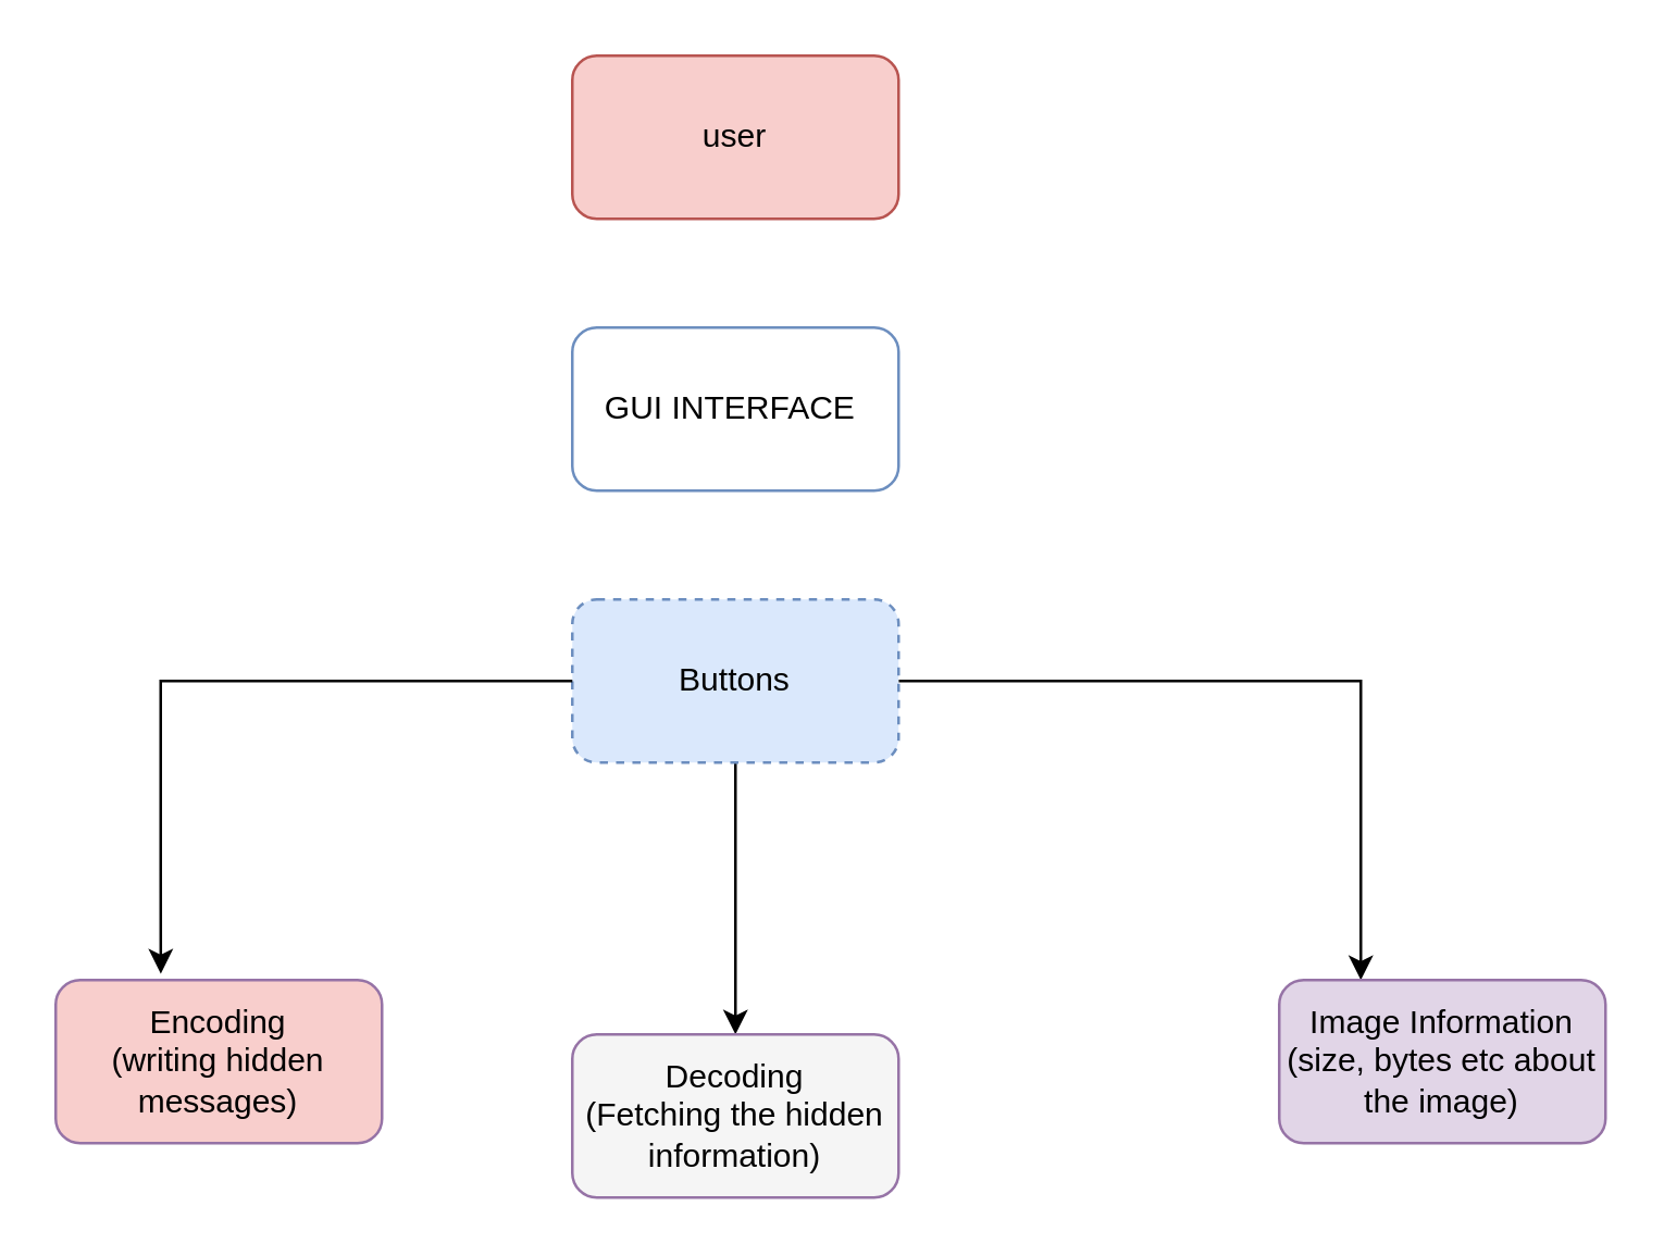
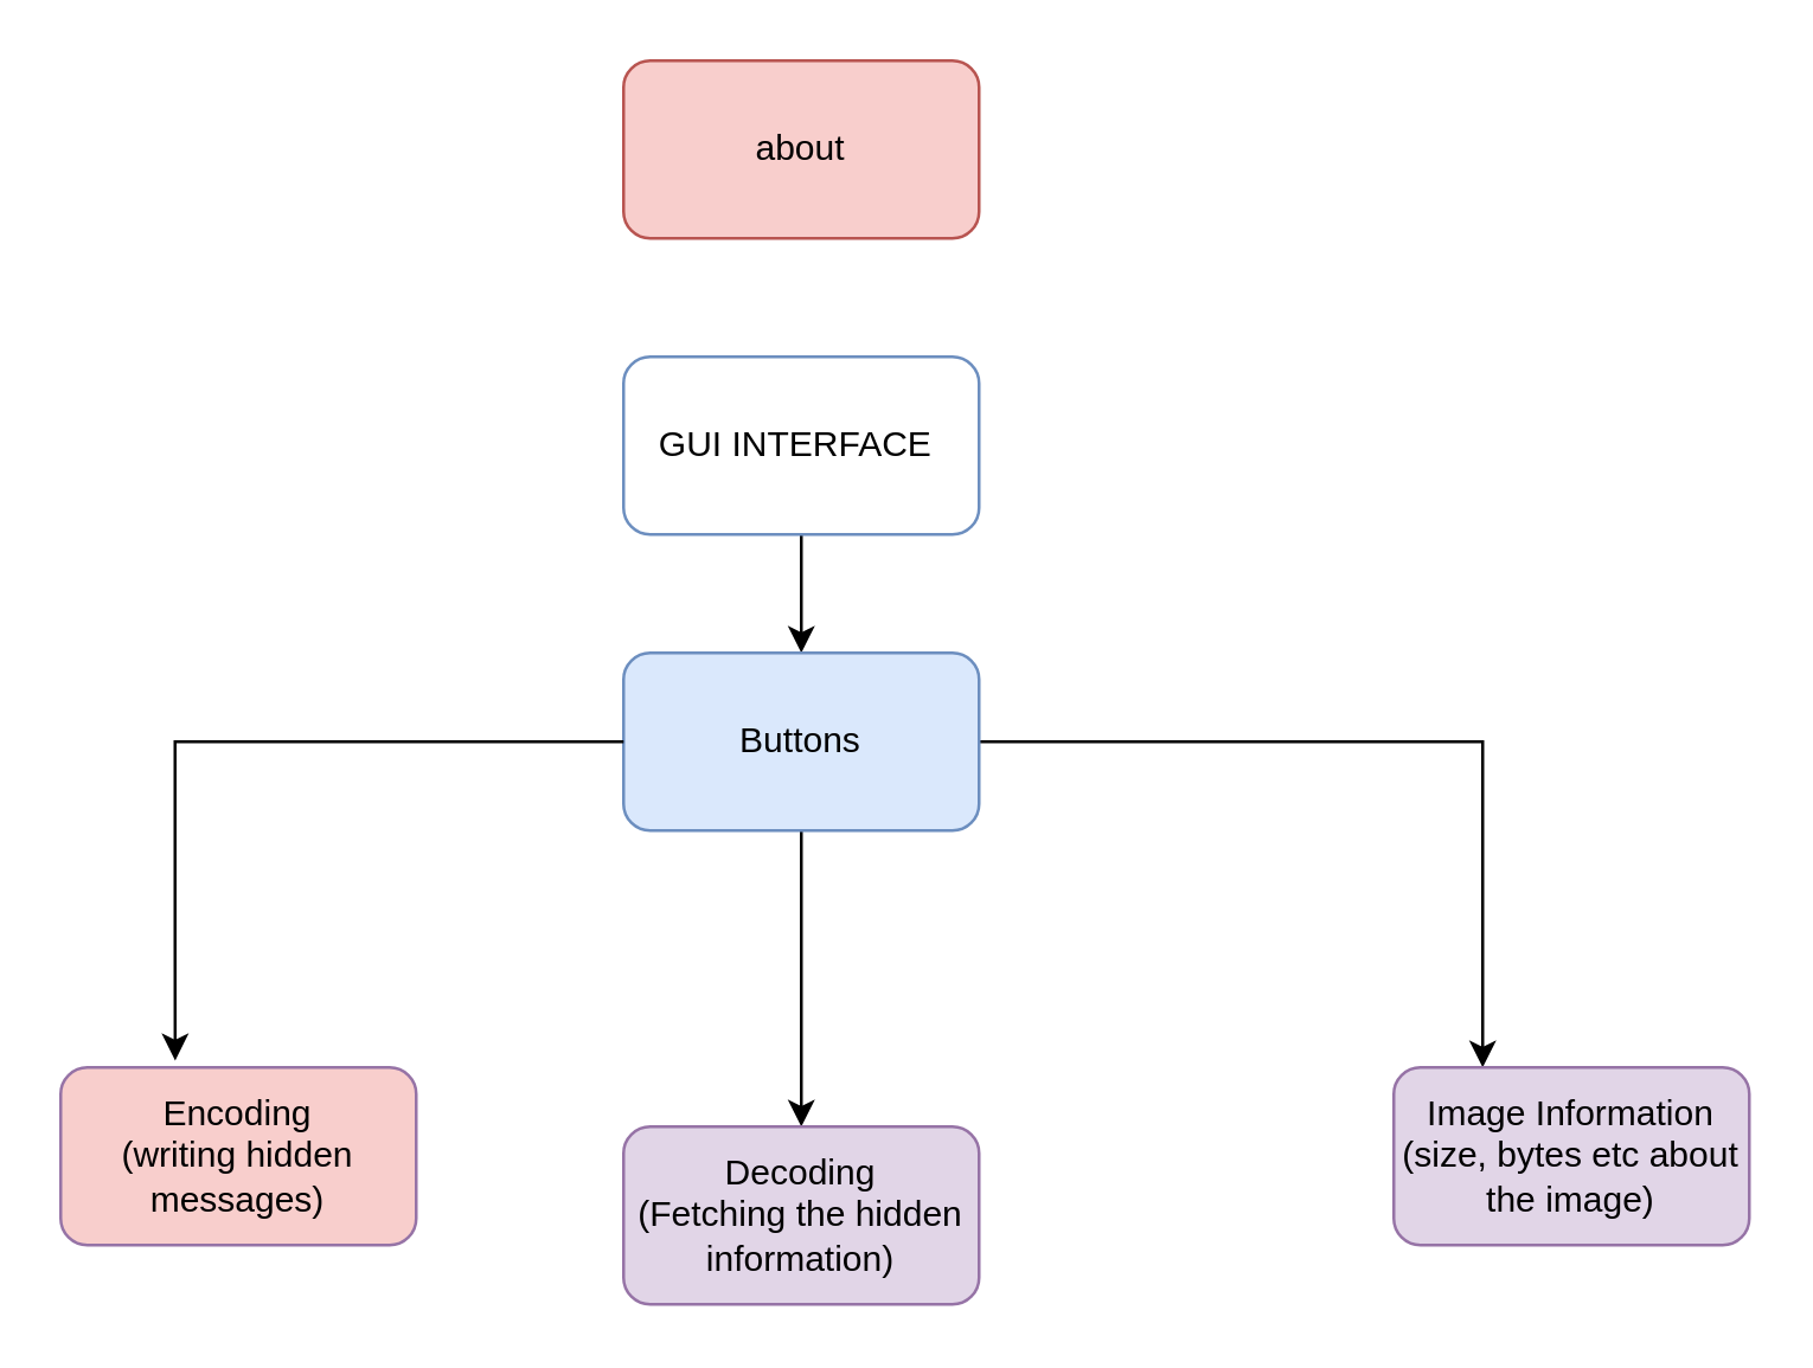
  <mxCell id="0" />
  <mxCell id="1" parent="0" />
+ <mxCell id="2" style="edgeStyle=orthogonalEdgeStyle;rounded=0;orthogonalLoop=1;jettySize=auto;html=1;exitX=0.5;exitY=1;exitDx=0;exitDy=0;entryX=0.5;entryY=0;entryDx=0;entryDy=0;" edge="1" parent="1" source="3" target="6"><mxGeometry relative="1" as="geometry" /></mxCell>
  <mxCell id="3" value="GUI INTERFACE&amp;nbsp;" style="rounded=1;whiteSpace=wrap;html=1;fillColor=#ffffff;strokeColor=#6c8ebf;" vertex="1" parent="1"><mxGeometry x="210" y="120" width="120" height="60" as="geometry" /></mxCell>
  <mxCell id="4" style="edgeStyle=orthogonalEdgeStyle;rounded=0;orthogonalLoop=1;jettySize=auto;html=1;exitX=1;exitY=0.5;exitDx=0;exitDy=0;entryX=0.25;entryY=0;entryDx=0;entryDy=0;" edge="1" parent="1" source="6" target="9"><mxGeometry relative="1" as="geometry" /></mxCell>
  <mxCell id="5" value="" style="edgeStyle=orthogonalEdgeStyle;rounded=0;orthogonalLoop=1;jettySize=auto;html=1;" edge="1" parent="1" source="6" target="8"><mxGeometry relative="1" as="geometry" /></mxCell>
- <mxCell id="6" value="Buttons" style="rounded=1;whiteSpace=wrap;html=1;fillColor=#dae8fc;strokeColor=#6c8ebf;dashed=1;" vertex="1" parent="1"><mxGeometry x="210" y="220" width="120" height="60" as="geometry" /></mxCell>
+ <mxCell id="6" value="Buttons" style="rounded=1;whiteSpace=wrap;html=1;fillColor=#dae8fc;strokeColor=#6c8ebf;" vertex="1" parent="1"><mxGeometry x="210" y="220" width="120" height="60" as="geometry" /></mxCell>
  <mxCell id="7" value="Encoding&lt;br&gt;(writing hidden messages)" style="rounded=1;whiteSpace=wrap;html=1;fillColor=#f8cecc;strokeColor=#9673a6;" vertex="1" parent="1"><mxGeometry x="20" y="360" width="120" height="60" as="geometry" /></mxCell>
- <mxCell id="8" value="Decoding&lt;br&gt;(Fetching the hidden information)" style="rounded=1;whiteSpace=wrap;html=1;fillColor=#f5f5f5;strokeColor=#9673a6;" vertex="1" parent="1"><mxGeometry x="210" y="380" width="120" height="60" as="geometry" /></mxCell>
+ <mxCell id="8" value="Decoding&lt;br&gt;(Fetching the hidden information)" style="rounded=1;whiteSpace=wrap;html=1;fillColor=#e1d5e7;strokeColor=#9673a6;" vertex="1" parent="1"><mxGeometry x="210" y="380" width="120" height="60" as="geometry" /></mxCell>
  <mxCell id="9" value="Image Information&lt;br&gt;(size, bytes etc about the image)" style="rounded=1;whiteSpace=wrap;html=1;fillColor=#e1d5e7;strokeColor=#9673a6;" vertex="1" parent="1"><mxGeometry x="470" y="360" width="120" height="60" as="geometry" /></mxCell>
  <mxCell id="10" style="edgeStyle=orthogonalEdgeStyle;rounded=0;orthogonalLoop=1;jettySize=auto;html=1;exitX=0;exitY=0.5;exitDx=0;exitDy=0;entryX=0.322;entryY=-0.039;entryDx=0;entryDy=0;entryPerimeter=0;" edge="1" parent="1" source="6" target="7"><mxGeometry relative="1" as="geometry" /></mxCell>
- <mxCell id="11" value="user" style="rounded=1;whiteSpace=wrap;html=1;fillColor=#f8cecc;strokeColor=#b85450;" vertex="1" parent="1"><mxGeometry x="210" y="20" width="120" height="60" as="geometry" /></mxCell>
+ <mxCell id="11" value="about" style="rounded=1;whiteSpace=wrap;html=1;fillColor=#f8cecc;strokeColor=#b85450;" vertex="1" parent="1"><mxGeometry x="210" y="20" width="120" height="60" as="geometry" /></mxCell>
